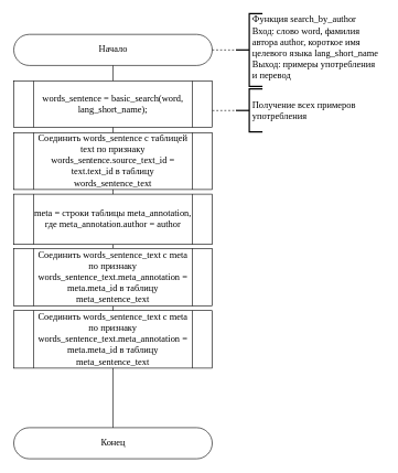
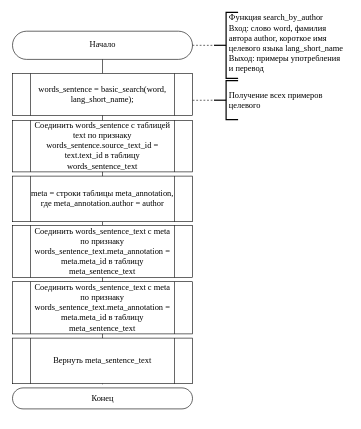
  <mxCell id="0" />
  <mxCell id="1" parent="0" />
  <mxCell id="2" value="&lt;font face=&quot;Times New Roman&quot; style=&quot;font-size: 14px;&quot;&gt;Начало&lt;/font&gt;" style="html=1;dashed=0;whitespace=wrap;shape=mxgraph.dfd.start" parent="1" vertex="1"><mxGeometry x="20" y="51.5" width="300" height="47" as="geometry" /></mxCell>
  <mxCell id="3" value="" style="strokeWidth=2;html=1;shape=mxgraph.flowchart.annotation_2;align=left;labelPosition=right;pointerEvents=1;fontFamily=Times New Roman;fontSize=14;" parent="1" vertex="1"><mxGeometry x="356" y="20" width="40" height="110" as="geometry" /></mxCell>
  <mxCell id="4" value="" style="endArrow=none;dashed=1;html=1;rounded=0;fontFamily=Times New Roman;fontSize=14;exitX=1;exitY=0.5;exitDx=0;exitDy=0;exitPerimeter=0;entryX=0.034;entryY=0.501;entryDx=0;entryDy=0;entryPerimeter=0;" parent="1" source="2" target="3" edge="1"><mxGeometry width="50" height="50" relative="1" as="geometry"><mxPoint x="336" y="79.5" as="sourcePoint" /><mxPoint x="436" y="114" as="targetPoint" /></mxGeometry></mxCell>
  <mxCell id="5" value="Функция search_by_author&lt;br&gt;Вход: слово word, фамилия автора author, короткое имя целевого языка lang_short_name&lt;br&gt;Выход: примеры употребления&amp;nbsp;&lt;br&gt;и перевод" style="text;html=1;strokeColor=none;fillColor=none;align=left;verticalAlign=middle;whiteSpace=wrap;rounded=0;fontSize=14;fontFamily=Times New Roman;" parent="1" vertex="1"><mxGeometry x="379" y="20" width="200" height="104" as="geometry" /></mxCell>
  <mxCell id="6" value="" style="endArrow=none;html=1;rounded=0;fontFamily=Times New Roman;fontSize=14;entryX=0.5;entryY=0.5;entryDx=0;entryDy=23.5;entryPerimeter=0;exitX=0.5;exitY=0;exitDx=0;exitDy=0;" parent="1" source="7" target="2" edge="1"><mxGeometry width="50" height="50" relative="1" as="geometry"><mxPoint x="170" y="119" as="sourcePoint" /><mxPoint x="220" y="149" as="targetPoint" /></mxGeometry></mxCell>
  <mxCell id="7" value="words_sentence = basic_search(word,&lt;br&gt;lang_short_name);" style="shape=process;whiteSpace=wrap;html=1;backgroundOutline=1;fontFamily=Times New Roman;fontSize=14;" parent="1" vertex="1"><mxGeometry x="20" y="122" width="300" height="70" as="geometry" /></mxCell>
  <mxCell id="8" value="Соединить words_sentence с таблицей text по признаку words_sentence.source_text_id = text.text_id в таблицу words_sentence_text" style="shape=process;whiteSpace=wrap;html=1;backgroundOutline=1;fontFamily=Times New Roman;fontSize=14;" parent="1" vertex="1"><mxGeometry x="20" y="200" width="300" height="86" as="geometry" /></mxCell>
  <mxCell id="9" value="" style="endArrow=none;html=1;rounded=0;fontFamily=Times New Roman;fontSize=14;exitX=0.5;exitY=0;exitDx=0;exitDy=0;entryX=0.5;entryY=1;entryDx=0;entryDy=0;" parent="1" source="8" target="7" edge="1"><mxGeometry width="50" height="50" relative="1" as="geometry"><mxPoint x="170" y="235" as="sourcePoint" /><mxPoint x="220" y="185" as="targetPoint" /></mxGeometry></mxCell>
  <mxCell id="10" value="" style="endArrow=none;html=1;rounded=0;fontFamily=Times New Roman;fontSize=14;exitX=0.5;exitY=0;exitDx=0;exitDy=0;entryX=0.5;entryY=1;entryDx=0;entryDy=0;" parent="1" target="8" edge="1"><mxGeometry width="50" height="50" relative="1" as="geometry"><mxPoint x="170" y="314" as="sourcePoint" /><mxPoint x="300" y="305" as="targetPoint" /></mxGeometry></mxCell>
- <mxCell id="11" value="&lt;font face=&quot;Times New Roman&quot;&gt;&lt;span style=&quot;font-size: 14px;&quot;&gt;Конец&lt;/span&gt;&lt;/font&gt;" style="html=1;dashed=0;whitespace=wrap;shape=mxgraph.dfd.start" parent="1" vertex="1"><mxGeometry x="20" y="646" width="300" height="47" as="geometry" /></mxCell>
+ <mxCell id="11" value="&lt;font face=&quot;Times New Roman&quot;&gt;&lt;span style=&quot;font-size: 14px;&quot;&gt;Конец&lt;/span&gt;&lt;/font&gt;" style="html=1;dashed=0;whitespace=wrap;shape=mxgraph.dfd.start" parent="1" vertex="1"><mxGeometry x="20" y="646" width="300" height="35" as="geometry" /></mxCell>
  <mxCell id="12" value="" style="endArrow=none;html=1;rounded=0;fontFamily=Times New Roman;fontSize=14;exitX=0.5;exitY=0.5;exitDx=0;exitDy=-23.5;exitPerimeter=0;entryX=0.5;entryY=1;entryDx=0;entryDy=0;" parent="1" source="11" target="18" edge="1"><mxGeometry width="50" height="50" relative="1" as="geometry"><mxPoint x="200" y="355" as="sourcePoint" /><mxPoint x="170" y="485" as="targetPoint" /></mxGeometry></mxCell>
  <mxCell id="13" value="" style="strokeWidth=2;html=1;shape=mxgraph.flowchart.annotation_2;align=left;labelPosition=right;pointerEvents=1;fontFamily=Times New Roman;fontSize=14;" parent="1" vertex="1"><mxGeometry x="356" y="134" width="40" height="65" as="geometry" /></mxCell>
  <mxCell id="14" value="" style="endArrow=none;dashed=1;html=1;rounded=0;fontFamily=Times New Roman;fontSize=14;exitX=1.001;exitY=0.638;exitDx=0;exitDy=0;entryX=0.034;entryY=0.501;entryDx=0;entryDy=0;entryPerimeter=0;exitPerimeter=0;" parent="1" source="7" edge="1"><mxGeometry width="50" height="50" relative="1" as="geometry"><mxPoint x="320" y="166.5" as="sourcePoint" /><mxPoint x="357.36" y="166.565" as="targetPoint" /></mxGeometry></mxCell>
- <mxCell id="15" value="Получение всех примеров употребления" style="text;html=1;strokeColor=none;fillColor=none;align=left;verticalAlign=middle;whiteSpace=wrap;rounded=0;fontSize=14;fontFamily=Times New Roman;" parent="1" vertex="1"><mxGeometry x="379" y="117" width="200" height="100" as="geometry" /></mxCell>
+ <mxCell id="15" value="Получение всех примеров целевого" style="text;html=1;strokeColor=none;fillColor=none;align=left;verticalAlign=middle;whiteSpace=wrap;rounded=0;fontSize=14;fontFamily=Times New Roman;" parent="1" vertex="1"><mxGeometry x="379" y="117" width="200" height="100" as="geometry" /></mxCell>
  <mxCell id="16" value="" style="endArrow=none;html=1;rounded=0;entryX=0.5;entryY=1;entryDx=0;entryDy=0;exitX=0.5;exitY=0;exitDx=0;exitDy=0;" parent="1" source="18" target="17" edge="1"><mxGeometry width="50" height="50" relative="1" as="geometry"><mxPoint x="170" y="402" as="sourcePoint" /><mxPoint x="170" y="399" as="targetPoint" /></mxGeometry></mxCell>
  <mxCell id="17" value="meta = строки таблицы meta_annotation, где meta_annotation.author = author" style="shape=process;whiteSpace=wrap;html=1;backgroundOutline=1;fontFamily=Times New Roman;fontSize=14;" parent="1" vertex="1"><mxGeometry x="20" y="293" width="300" height="76" as="geometry" /></mxCell>
  <mxCell id="18" value="Соединить words_sentence_text с meta по признаку words_sentence_text.meta_annotation = meta.meta_id в таблицу meta_sentence_text" style="shape=process;whiteSpace=wrap;html=1;backgroundOutline=1;fontFamily=Times New Roman;fontSize=14;" parent="1" vertex="1"><mxGeometry x="20" y="375" width="300" height="87" as="geometry" /></mxCell>
  <mxCell id="19" value="Соединить words_sentence_text с meta по признаку words_sentence_text.meta_annotation = meta.meta_id в таблицу meta_sentence_text" style="shape=process;whiteSpace=wrap;html=1;backgroundOutline=1;fontFamily=Times New Roman;fontSize=14;" parent="1" vertex="1"><mxGeometry x="20" y="469" width="300" height="87" as="geometry" /></mxCell>
+ <mxCell id="20" value="Вернуть meta_sentence_text" style="shape=process;whiteSpace=wrap;html=1;backgroundOutline=1;fontFamily=Times New Roman;fontSize=14;" parent="1" vertex="1"><mxGeometry x="20" y="563" width="300" height="76" as="geometry" /></mxCell>
